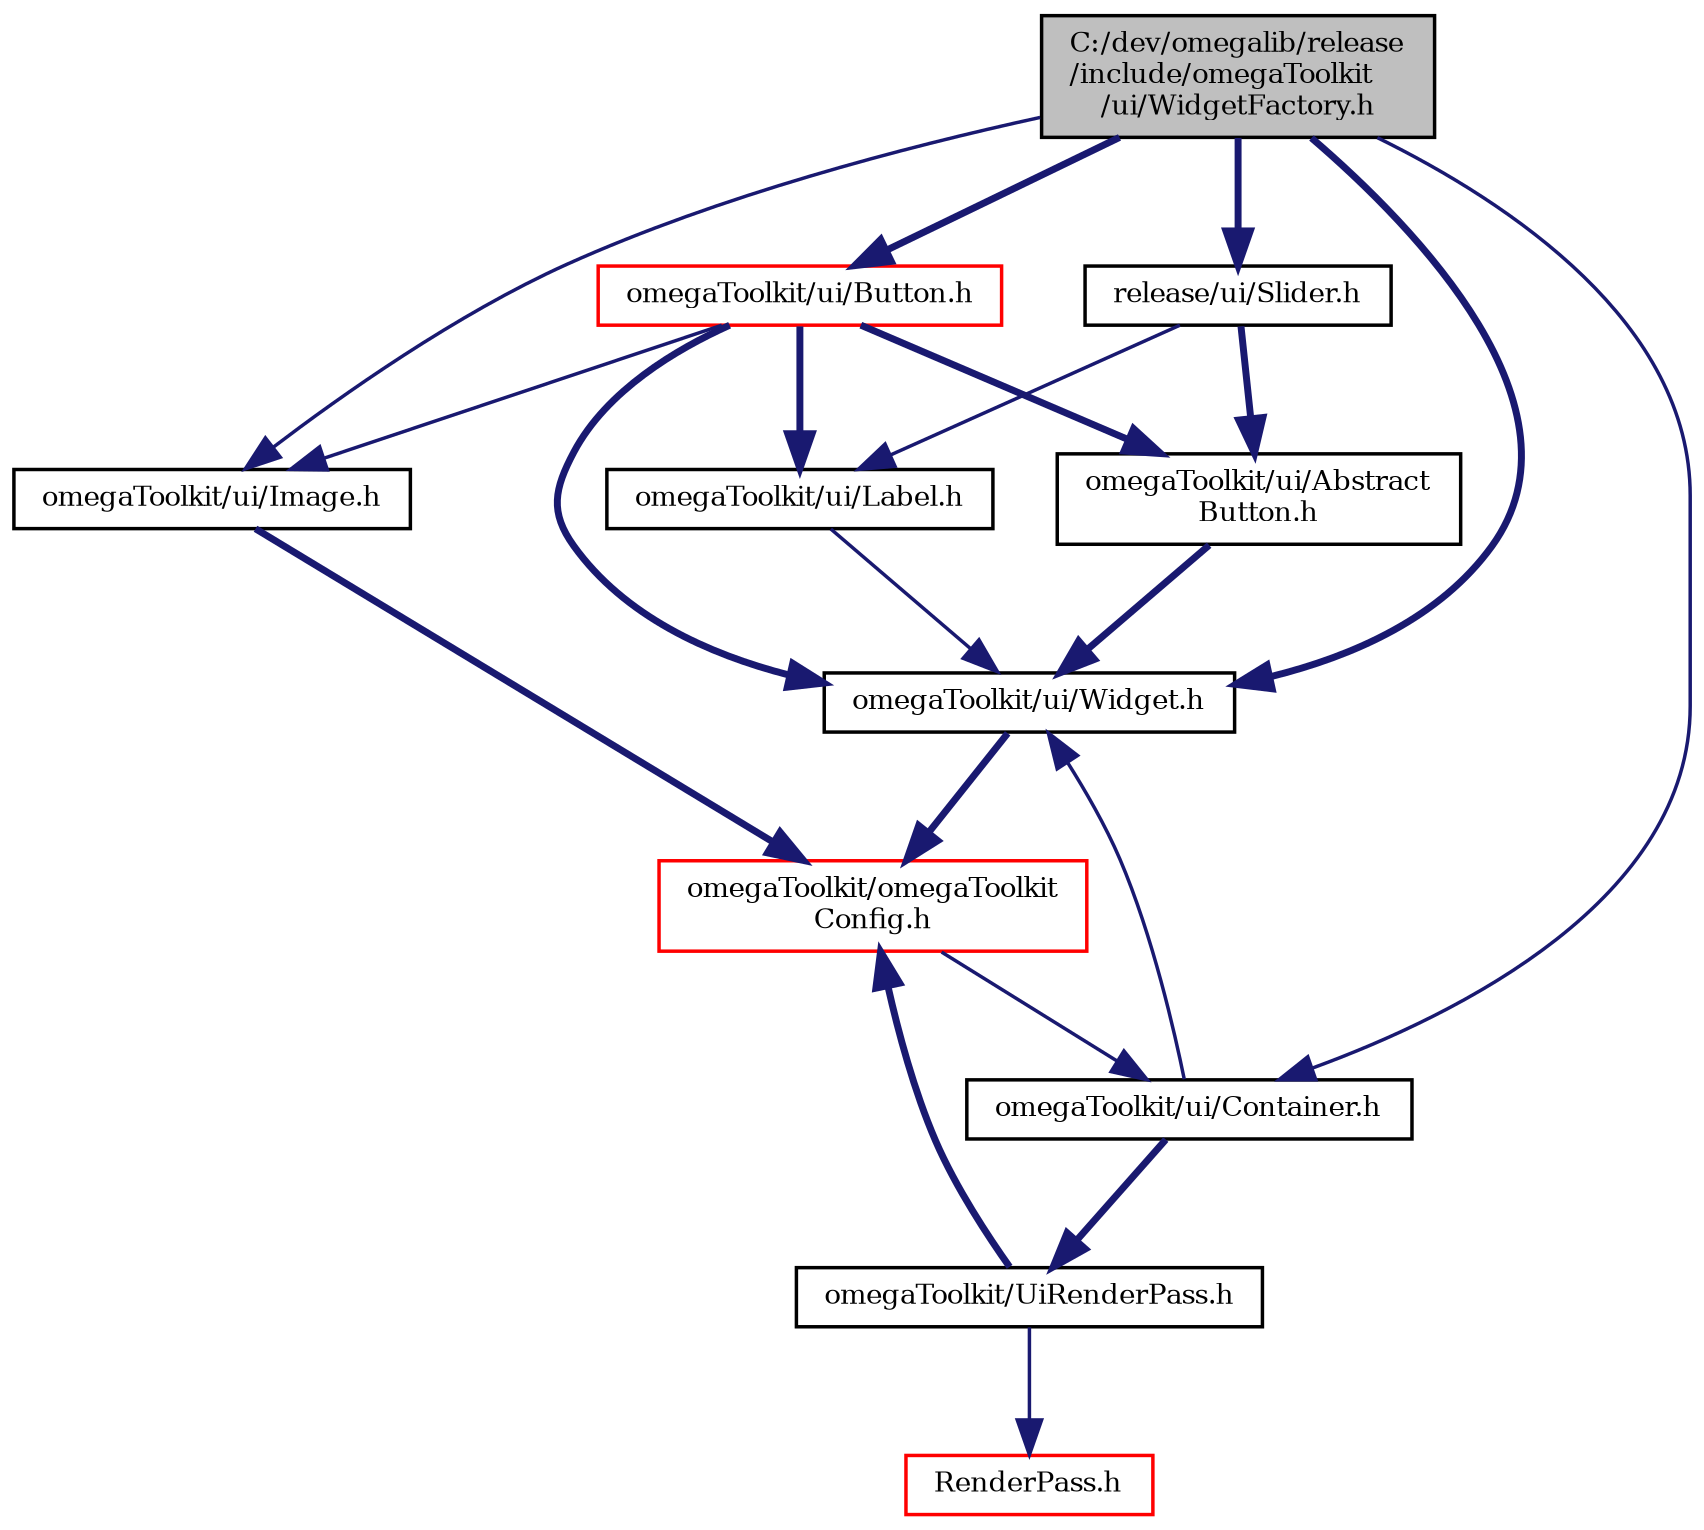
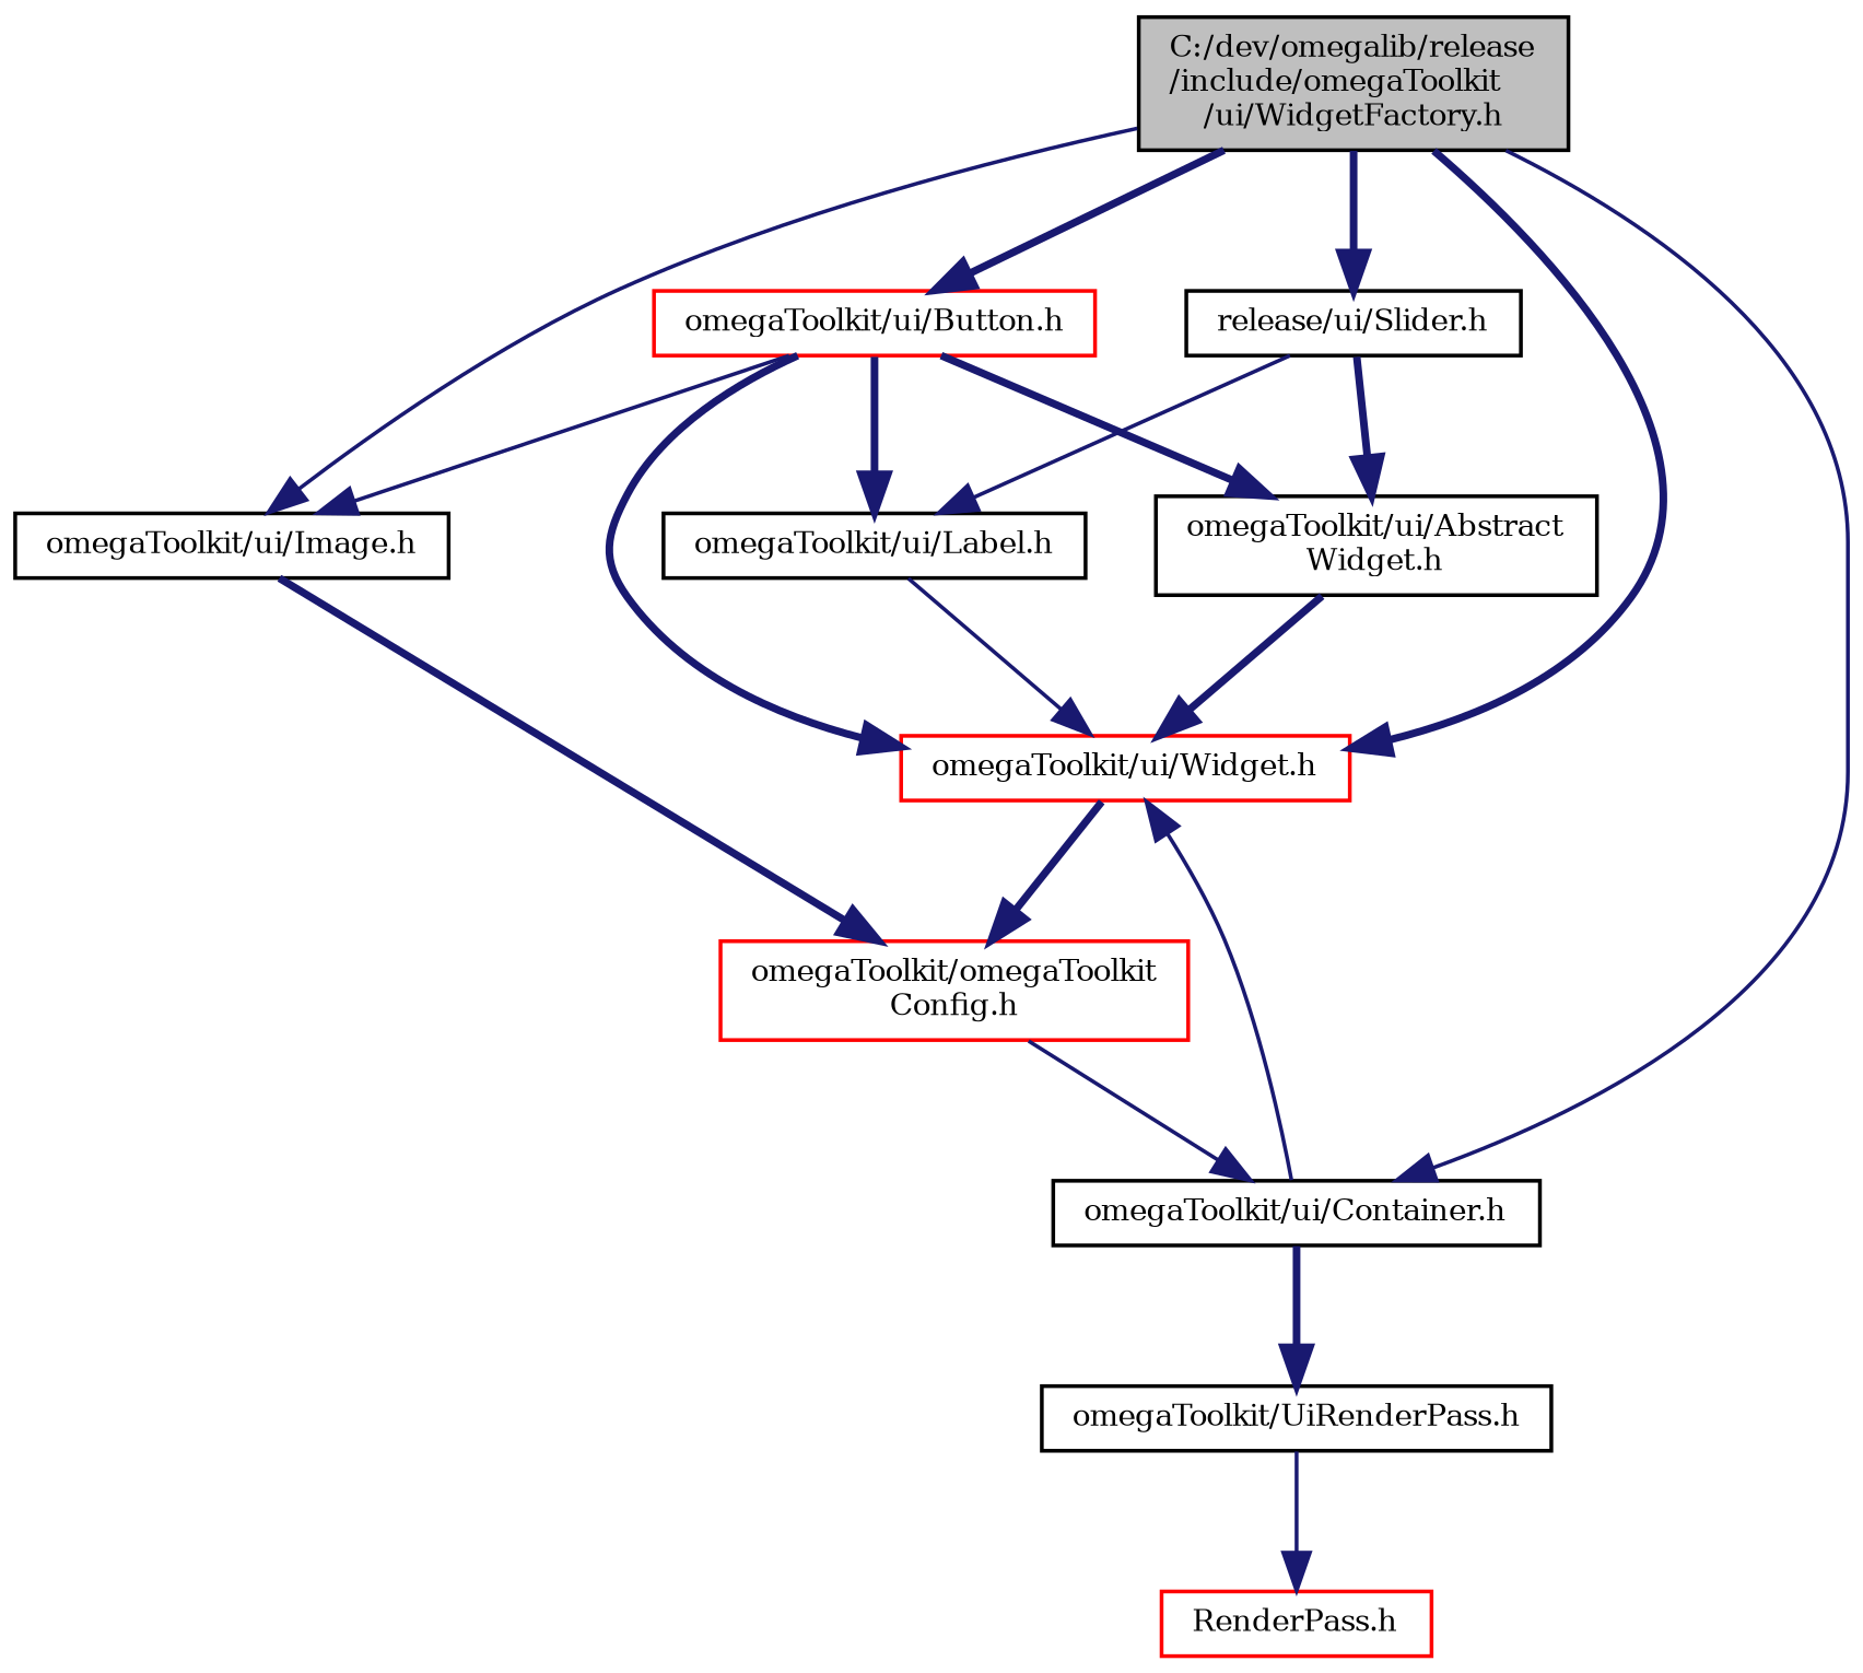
  digraph {
    fontname="DejaVu Serif"
    node [color=black fontname="DejaVu Serif" fontsize=8 shape=record]
    edge [color=midnightblue fontname="DejaVu Serif" fontsize=8 labelfontname="FreeSans.ttf" labelfontsize=8 style=bold]
    n1 [fillcolor=grey75 fontcolor=black height=0.2 label="C:/dev/omegalib/release\l/include/omegaToolkit\l/ui/WidgetFactory.h" style=filled width=0.4]
    n2 [color=red height=0.2 label="omegaToolkit/ui/Button.h" width=0.4]
-   n3 [height=0.2 label="omegaToolkit/ui/Widget.h" width=0.4]
+   n3 [color=red height=0.2 label="omegaToolkit/ui/Widget.h" width=0.4]
    n4 [height=0.2 label="omegaToolkit/ui/Image.h" width=0.4]
    n5 [height=0.2 label="omegaToolkit/ui/Container.h" width=0.4]
    n6 [height=0.2 label="release/ui/Slider.h" width=0.4]
-   n7 [height=0.2 label="omegaToolkit/ui/Abstract\lButton.h" width=0.4]
+   n7 [height=0.2 label="omegaToolkit/ui/Abstract\lWidget.h" width=0.4]
    n8 [height=0.2 label="omegaToolkit/ui/Label.h" width=0.4]
    n9 [color=red height=0.2 label="omegaToolkit/omegaToolkit\lConfig.h" width=0.4]
    n10 [height=0.2 label="omegaToolkit/UiRenderPass.h" width=0.4]
    n11 [color=red height=0.2 label="RenderPass.h" width=0.4]
    n1 -> n2
    n1 -> n3
    n1 -> n4 [style=solid]
    n1 -> n5 [style=solid]
    n1 -> n6
    n2 -> n3
    n2 -> n4 [style=solid]
    n2 -> n7
    n2 -> n8
    n3 -> n9
    n4 -> n9
    n5 -> n3 [style=solid]
    n5 -> n10
    n6 -> n7
    n6 -> n8 [style=solid]
    n7 -> n3
    n8 -> n3 [style=solid]
    n9 -> n5 [style=solid]
-   n10 -> n9
    n10 -> n11 [style=solid]
  }
